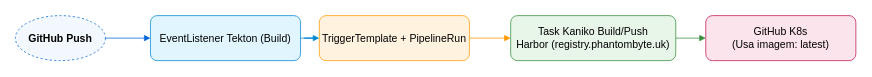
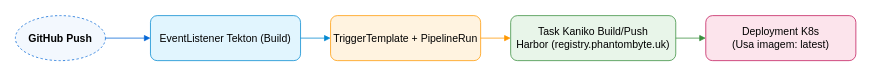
  <mxCell id="0" />
  <mxCell id="1" parent="0" />
  <mxCell id="2" value="GitHub Push" style="ellipse;whiteSpace=wrap;html=1;fillColor=#F3F8FE;strokeColor=#0366D6;fontSize=14;fontStyle=1;dashed=1;" parent="1" vertex="1"><mxGeometry x="20" y="20" width="120" height="60" as="geometry" /></mxCell>
  <mxCell id="3" value="EventListener Tekton (Build)" style="rounded=1;whiteSpace=wrap;html=1;fillColor=#E1F5FE;strokeColor=#0288D1;fontSize=14;" parent="1" vertex="1"><mxGeometry x="200" y="20" width="200" height="60" as="geometry" /></mxCell>
- <mxCell id="4" value="TriggerTemplate + PipelineRun" style="rounded=1;whiteSpace=wrap;html=1;fillColor=#FFF3E0;strokeColor=#FF9800;fontSize=14;" parent="1" vertex="1"><mxGeometry x="425" y="20" width="200" height="60" as="geometry" /></mxCell>
+ <mxCell id="4" value="TriggerTemplate + PipelineRun" style="rounded=1;whiteSpace=wrap;html=1;fillColor=#FFF3E0;strokeColor=#FF9800;fontSize=14;" parent="1" vertex="1"><mxGeometry x="440" y="20" width="200" height="60" as="geometry" /></mxCell>
  <mxCell id="5" value="Task Kaniko Build/Push&lt;div&gt;Harbor (registry.phantombyte.uk)&lt;/div&gt;" style="rounded=1;whiteSpace=wrap;html=1;fillColor=#E8F5E9;strokeColor=#388E3C;fontSize=14;" parent="1" vertex="1"><mxGeometry x="680" y="20" width="220" height="60" as="geometry" /></mxCell>
- <mxCell id="6" value="GitHub K8s&lt;div&gt;(Usa imagem: latest)&lt;/div&gt;" style="rounded=1;whiteSpace=wrap;html=1;fillColor=#FCE4EC;strokeColor=#C2185B;fontSize=14;" parent="1" vertex="1"><mxGeometry x="940" y="20" width="200" height="60" as="geometry" /></mxCell>
+ <mxCell id="6" value="Deployment K8s&lt;div&gt;(Usa imagem: latest)&lt;/div&gt;" style="rounded=1;whiteSpace=wrap;html=1;fillColor=#FCE4EC;strokeColor=#C2185B;fontSize=14;" parent="1" vertex="1"><mxGeometry x="940" y="20" width="200" height="60" as="geometry" /></mxCell>
  <mxCell id="7" style="edgeStyle=orthogonalEdgeStyle;rounded=0;orthogonalLoop=1;jettySize=auto;html=1;endArrow=block;endFill=1;strokeColor=#0366D6;" parent="1" source="2" target="3" edge="1"><mxGeometry relative="1" as="geometry" /></mxCell>
  <mxCell id="8" style="edgeStyle=orthogonalEdgeStyle;rounded=0;orthogonalLoop=1;jettySize=auto;html=1;endArrow=block;endFill=1;strokeColor=#0288D1;" parent="1" source="3" target="4" edge="1"><mxGeometry relative="1" as="geometry" /></mxCell>
  <mxCell id="9" style="edgeStyle=orthogonalEdgeStyle;rounded=0;orthogonalLoop=1;jettySize=auto;html=1;endArrow=block;endFill=1;strokeColor=#FF9800;" parent="1" source="4" target="5" edge="1"><mxGeometry relative="1" as="geometry" /></mxCell>
  <mxCell id="10" style="edgeStyle=orthogonalEdgeStyle;rounded=0;orthogonalLoop=1;jettySize=auto;html=1;endArrow=block;endFill=1;strokeColor=#388E3C;" parent="1" source="5" target="6" edge="1"><mxGeometry relative="1" as="geometry" /></mxCell>
